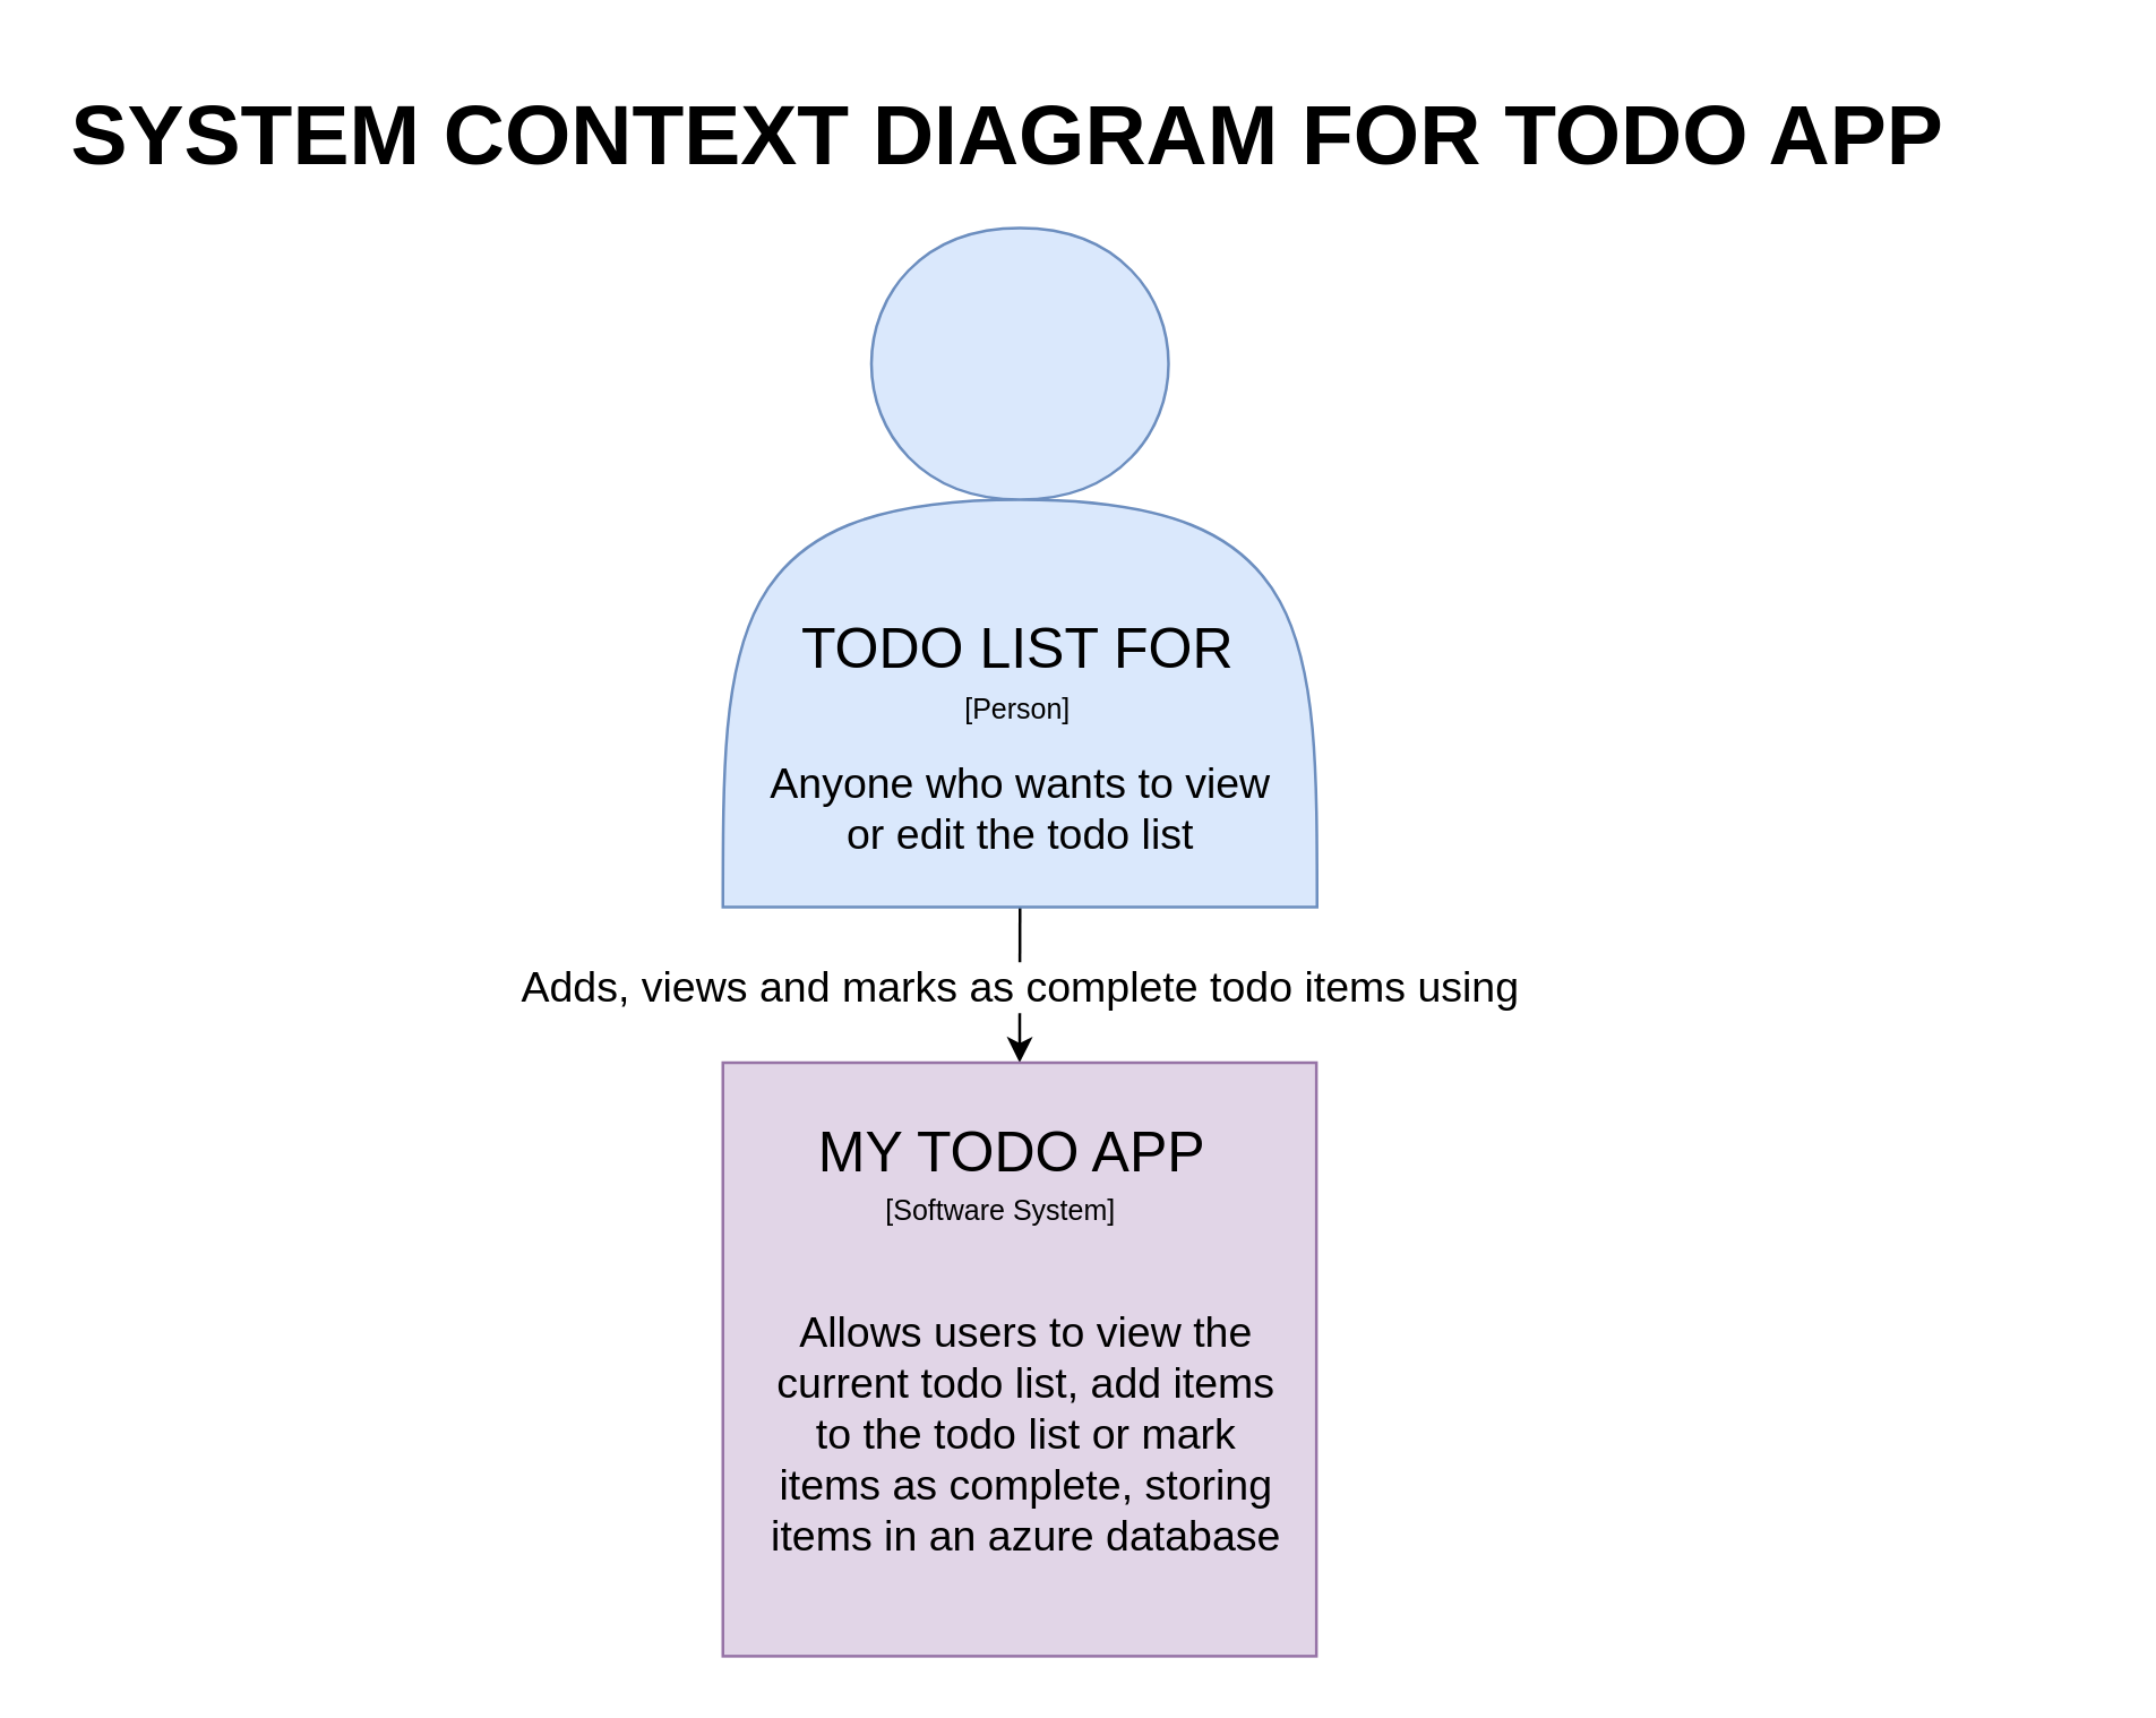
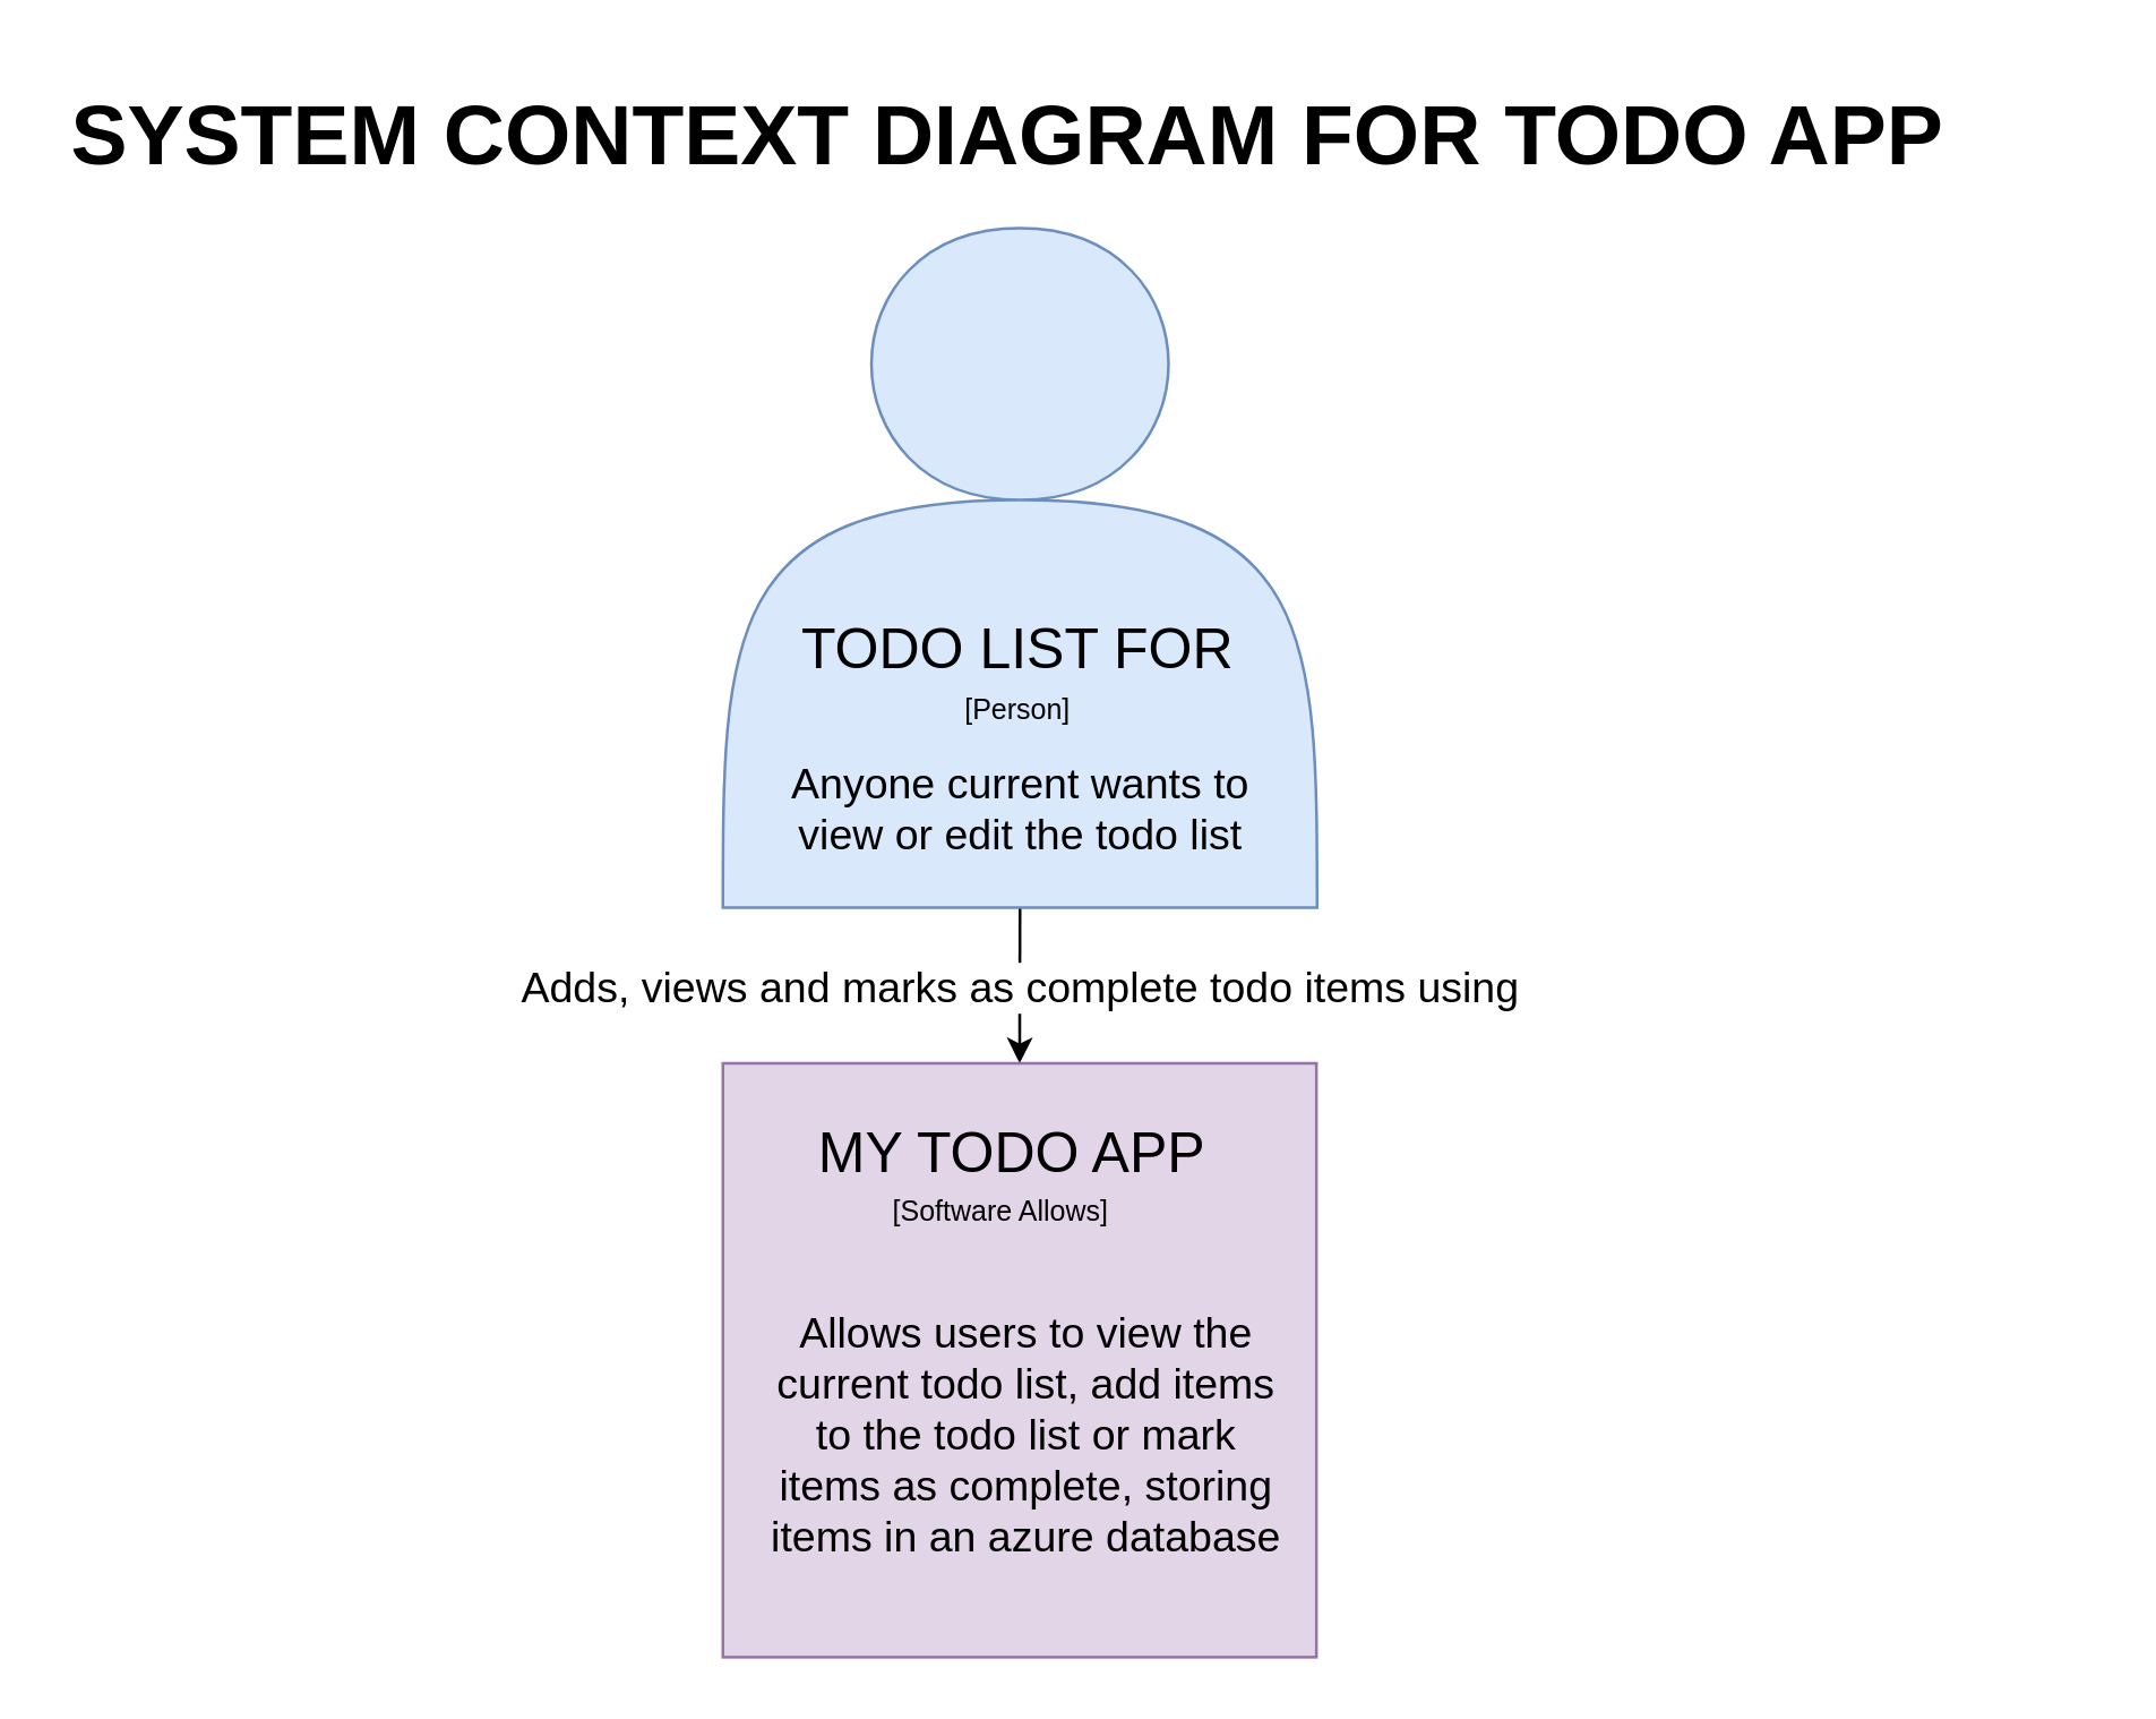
  <mxCell id="0" />
  <mxCell id="1" parent="0" />
  <mxCell id="2" value="" style="endArrow=classic;html=1;rounded=0;fontSize=15;exitX=0.5;exitY=1;exitDx=0;exitDy=0;entryX=0.5;entryY=0;entryDx=0;entryDy=0;" parent="1" source="10" target="5" edge="1"><mxGeometry relative="1" as="geometry"><mxPoint x="320" y="330" as="sourcePoint" /><mxPoint x="360" y="400" as="targetPoint" /></mxGeometry></mxCell>
  <mxCell id="3" value="Adds, views and marks as complete todo items using" style="edgeLabel;resizable=0;html=1;align=center;verticalAlign=middle;fontSize=15;" parent="2" connectable="0" vertex="1"><mxGeometry relative="1" as="geometry" /></mxCell>
  <mxCell id="4" value="" style="group" parent="1" vertex="1" connectable="0"><mxGeometry x="255" y="375" width="230" height="210" as="geometry" /></mxCell>
  <mxCell id="5" value="" style="whiteSpace=wrap;html=1;aspect=fixed;fontSize=10;strokeColor=#9673a6;fillColor=#e1d5e7;" parent="4" vertex="1"><mxGeometry width="209.756" height="209.756" as="geometry" /></mxCell>
  <mxCell id="6" value="&lt;font style=&quot;font-size: 20px;&quot;&gt;MY TODO APP&lt;/font&gt;" style="text;html=1;align=center;verticalAlign=middle;resizable=0;points=[];autosize=1;strokeColor=none;fillColor=none;fontSize=20;" parent="4" vertex="1"><mxGeometry x="26.875" y="15.75" width="150" height="30" as="geometry" /></mxCell>
- <mxCell id="7" value="[Software System]" style="text;html=1;align=center;verticalAlign=middle;resizable=0;points=[];autosize=1;strokeColor=none;fillColor=none;fontSize=10;" parent="4" vertex="1"><mxGeometry x="48.375" y="42" width="100" height="20" as="geometry" /></mxCell>
+ <mxCell id="7" value="[Software Allows]" style="text;html=1;align=center;verticalAlign=middle;resizable=0;points=[];autosize=1;strokeColor=none;fillColor=none;fontSize=10;" parent="4" vertex="1"><mxGeometry x="48.375" y="42" width="100" height="20" as="geometry" /></mxCell>
  <mxCell id="8" value="&lt;font style=&quot;font-size: 15px&quot;&gt;Allows users to view the current todo list, add items to the todo list or mark items as complete, storing items in an azure database&lt;/font&gt;" style="text;html=1;strokeColor=none;fillColor=none;align=center;verticalAlign=top;whiteSpace=wrap;rounded=0;fontSize=15;" parent="4" vertex="1"><mxGeometry x="15" y="80" width="185" height="110" as="geometry" /></mxCell>
  <mxCell id="9" value="" style="group" parent="1" vertex="1" connectable="0"><mxGeometry x="255" y="80" width="210" height="240" as="geometry" /></mxCell>
  <mxCell id="10" value="" style="shape=actor;whiteSpace=wrap;html=1;fillColor=#dae8fc;strokeColor=#6c8ebf;" parent="9" vertex="1"><mxGeometry width="210" height="240" as="geometry" /></mxCell>
  <mxCell id="11" value="&lt;font style=&quot;font-size: 20px;&quot;&gt;TODO LIST FOR&lt;/font&gt;" style="text;html=1;align=center;verticalAlign=middle;resizable=0;points=[];autosize=1;strokeColor=none;fillColor=none;fontSize=20;" parent="9" vertex="1"><mxGeometry x="14" y="133" width="180" height="30" as="geometry" /></mxCell>
  <mxCell id="12" value="[Person]" style="text;html=1;align=center;verticalAlign=middle;resizable=0;points=[];autosize=1;strokeColor=none;fillColor=none;fontSize=10;" parent="9" vertex="1"><mxGeometry x="79" y="160" width="50" height="20" as="geometry" /></mxCell>
- <mxCell id="13" value="&lt;font style=&quot;font-size: 15px&quot;&gt;Anyone who wants to view or edit the todo list&lt;/font&gt;" style="text;html=1;strokeColor=none;fillColor=none;align=center;verticalAlign=middle;whiteSpace=wrap;rounded=0;fontSize=15;" parent="9" vertex="1"><mxGeometry x="12.5" y="180" width="185" height="50" as="geometry" /></mxCell>
+ <mxCell id="13" value="&lt;font style=&quot;font-size: 15px&quot;&gt;Anyone current wants to view or edit the todo list&lt;/font&gt;" style="text;html=1;strokeColor=none;fillColor=none;align=center;verticalAlign=middle;whiteSpace=wrap;rounded=0;fontSize=15;" parent="9" vertex="1"><mxGeometry x="12.5" y="180" width="185" height="50" as="geometry" /></mxCell>
  <mxCell id="14" value="&lt;h1&gt;SYSTEM CONTEXT DIAGRAM FOR TODO APP&lt;/h1&gt;" style="text;html=1;strokeColor=none;fillColor=none;spacing=5;spacingTop=-20;whiteSpace=wrap;overflow=hidden;rounded=0;fontSize=15;" parent="1" vertex="1"><mxGeometry x="20" y="20" width="720" height="120" as="geometry" /></mxCell>
